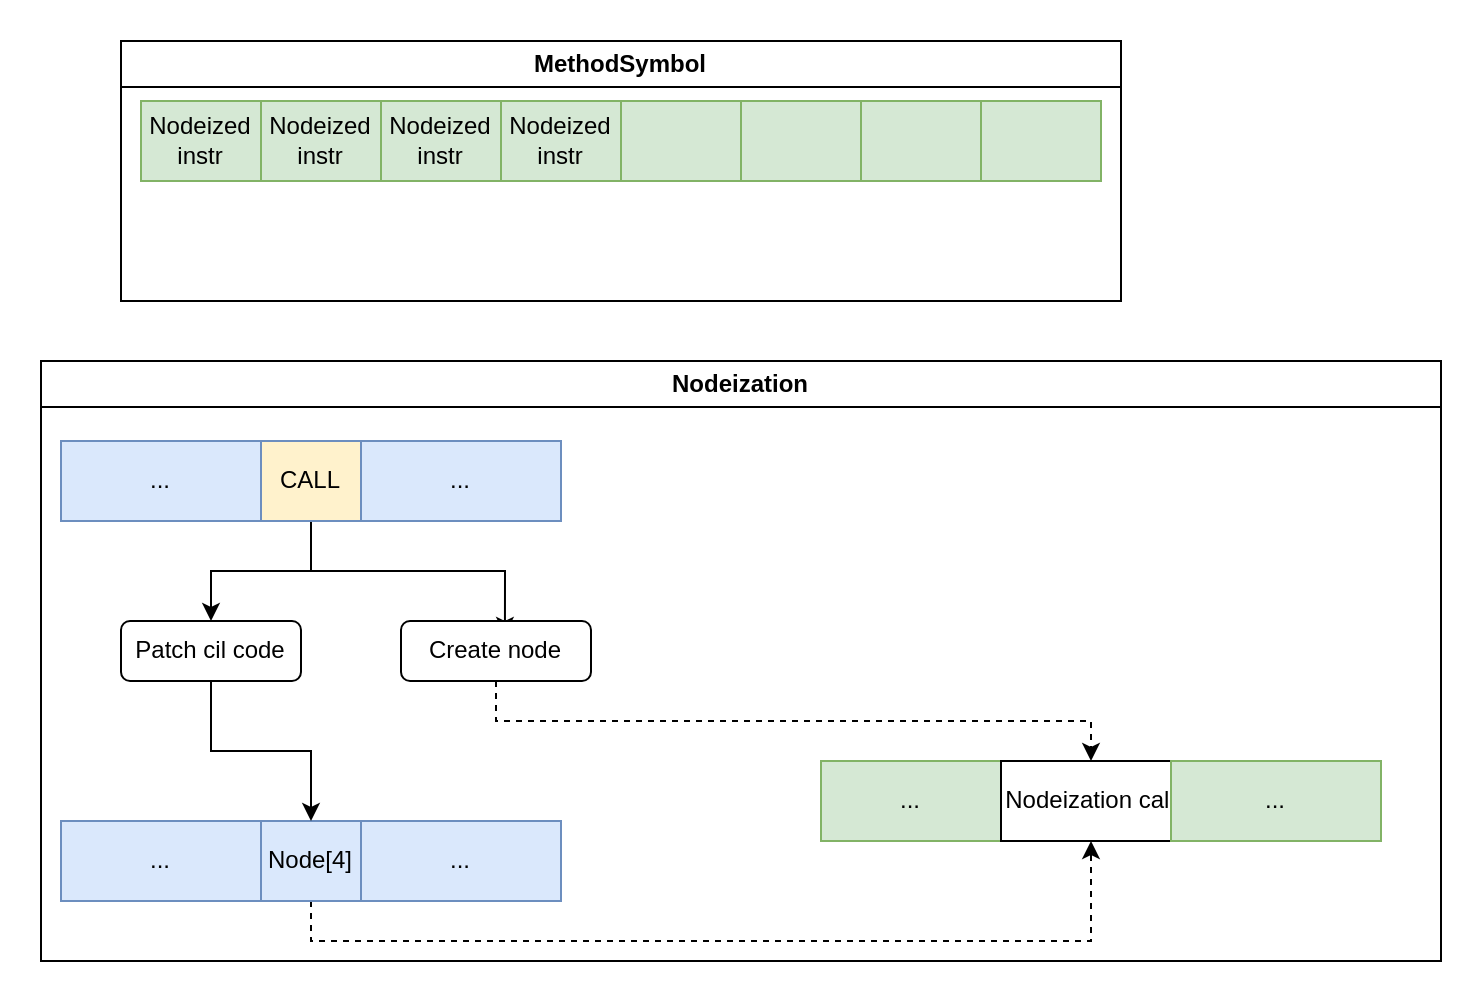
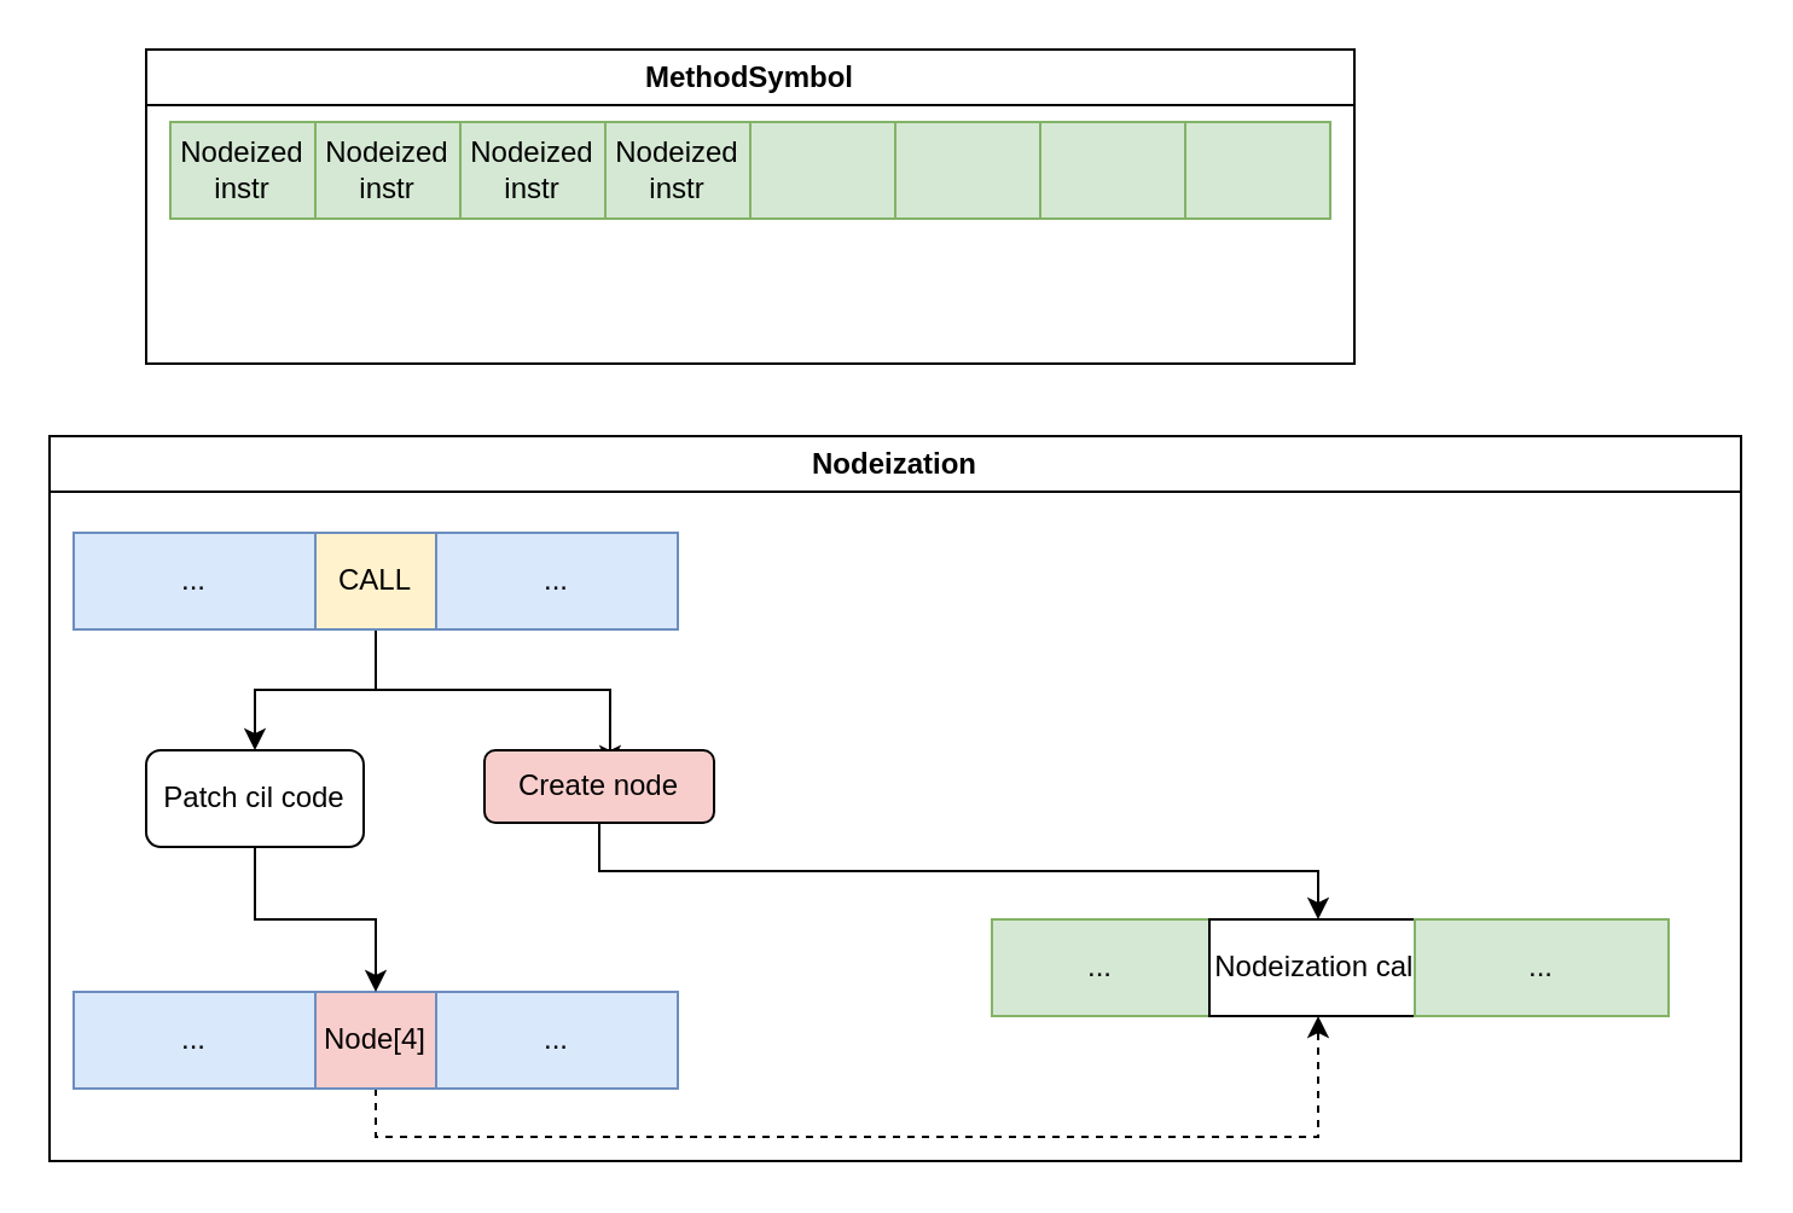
  <mxCell id="0" />
  <mxCell id="1" parent="0" />
  <mxCell id="2" value="MethodSymbol" style="swimlane;whiteSpace=wrap;html=1;" vertex="1" parent="1"><mxGeometry x="60" y="20" width="500" height="130" as="geometry" /></mxCell>
  <mxCell id="3" value="Nodeized instr" style="rounded=0;whiteSpace=wrap;html=1;fillColor=#d5e8d4;strokeColor=#82b366;" vertex="1" parent="1"><mxGeometry x="70" y="50" width="60" height="40" as="geometry" /></mxCell>
  <mxCell id="4" value="Nodeized instr" style="rounded=0;whiteSpace=wrap;html=1;fillColor=#d5e8d4;strokeColor=#82b366;" vertex="1" parent="1"><mxGeometry x="130" y="50" width="60" height="40" as="geometry" /></mxCell>
  <mxCell id="5" value="Nodeized instr" style="rounded=0;whiteSpace=wrap;html=1;fillColor=#d5e8d4;strokeColor=#82b366;" vertex="1" parent="1"><mxGeometry x="190" y="50" width="60" height="40" as="geometry" /></mxCell>
  <mxCell id="6" value="Nodeized instr" style="rounded=0;whiteSpace=wrap;html=1;fillColor=#d5e8d4;strokeColor=#82b366;" vertex="1" parent="1"><mxGeometry x="250" y="50" width="60" height="40" as="geometry" /></mxCell>
  <mxCell id="7" value="" style="rounded=0;whiteSpace=wrap;html=1;fillColor=#d5e8d4;strokeColor=#82b366;" vertex="1" parent="1"><mxGeometry x="490" y="50" width="60" height="40" as="geometry" /></mxCell>
  <mxCell id="8" value="" style="rounded=0;whiteSpace=wrap;html=1;fillColor=#d5e8d4;strokeColor=#82b366;" vertex="1" parent="1"><mxGeometry x="310" y="50" width="60" height="40" as="geometry" /></mxCell>
  <mxCell id="9" value="" style="rounded=0;whiteSpace=wrap;html=1;fillColor=#d5e8d4;strokeColor=#82b366;" vertex="1" parent="1"><mxGeometry x="430" y="50" width="60" height="40" as="geometry" /></mxCell>
  <mxCell id="10" value="" style="rounded=0;whiteSpace=wrap;html=1;fillColor=#d5e8d4;strokeColor=#82b366;" vertex="1" parent="1"><mxGeometry x="370" y="50" width="60" height="40" as="geometry" /></mxCell>
  <mxCell id="11" value="Nodeization" style="swimlane;whiteSpace=wrap;html=1;" vertex="1" parent="1"><mxGeometry y="180" width="700" height="300" as="geometry" x="20" /></mxCell>
  <mxCell id="12" value="..." style="rounded=0;whiteSpace=wrap;html=1;fillColor=#dae8fc;strokeColor=#6c8ebf;" vertex="1" parent="11"><mxGeometry x="10" y="40" width="100" height="40" as="geometry" /></mxCell>
  <mxCell id="13" style="edgeStyle=orthogonalEdgeStyle;rounded=0;orthogonalLoop=1;jettySize=auto;html=1;exitX=0.5;exitY=1;exitDx=0;exitDy=0;entryX=0.5;entryY=0;entryDx=0;entryDy=0;" edge="1" parent="11" source="15" target="27"><mxGeometry relative="1" as="geometry" /></mxCell>
  <mxCell id="14" style="edgeStyle=orthogonalEdgeStyle;rounded=0;orthogonalLoop=1;jettySize=auto;html=1;exitX=0.5;exitY=1;exitDx=0;exitDy=0;entryX=0.547;entryY=0.233;entryDx=0;entryDy=0;entryPerimeter=0;" edge="1" parent="11" source="15" target="25"><mxGeometry relative="1" as="geometry" /></mxCell>
  <mxCell id="15" value="CALL" style="rounded=0;whiteSpace=wrap;html=1;fillColor=#fff2cc;strokeColor=#6c8ebf;" vertex="1" parent="11"><mxGeometry x="110" y="40" width="50" height="40" as="geometry" /></mxCell>
  <mxCell id="16" value="..." style="rounded=0;whiteSpace=wrap;html=1;fillColor=#dae8fc;strokeColor=#6c8ebf;" vertex="1" parent="11"><mxGeometry x="160" y="40" width="100" height="40" as="geometry" /></mxCell>
  <mxCell id="17" value="..." style="rounded=0;whiteSpace=wrap;html=1;fillColor=#d5e8d4;strokeColor=#82b366;" vertex="1" parent="11"><mxGeometry x="390" y="200" width="90" height="40" as="geometry" /></mxCell>
  <mxCell id="18" value="Nodeization call" style="rounded=0;whiteSpace=wrap;html=1;" vertex="1" parent="11"><mxGeometry x="480" y="200" width="90" height="40" as="geometry" /></mxCell>
  <mxCell id="19" value="..." style="rounded=0;whiteSpace=wrap;html=1;fillColor=#d5e8d4;strokeColor=#82b366;" vertex="1" parent="11"><mxGeometry x="565" y="200" width="105" height="40" as="geometry" /></mxCell>
  <mxCell id="20" value="..." style="rounded=0;whiteSpace=wrap;html=1;fillColor=#dae8fc;strokeColor=#6c8ebf;" vertex="1" parent="11"><mxGeometry x="10" y="230" width="100" height="40" as="geometry" /></mxCell>
  <mxCell id="21" style="edgeStyle=orthogonalEdgeStyle;rounded=0;orthogonalLoop=1;jettySize=auto;html=1;exitX=0.5;exitY=1;exitDx=0;exitDy=0;entryX=0.5;entryY=1;entryDx=0;entryDy=0;dashed=1;" edge="1" parent="11" source="22" target="18"><mxGeometry relative="1" as="geometry" /></mxCell>
- <mxCell id="22" value="Node[4]" style="rounded=0;whiteSpace=wrap;html=1;fillColor=#dae8fc;strokeColor=#6c8ebf;" vertex="1" parent="11"><mxGeometry x="110" y="230" width="50" height="40" as="geometry" /></mxCell>
+ <mxCell id="22" value="Node[4]" style="rounded=0;whiteSpace=wrap;html=1;fillColor=#f8cecc;strokeColor=#6c8ebf;" vertex="1" parent="11"><mxGeometry x="110" y="230" width="50" height="40" as="geometry" /></mxCell>
  <mxCell id="23" value="..." style="rounded=0;whiteSpace=wrap;html=1;fillColor=#dae8fc;strokeColor=#6c8ebf;" vertex="1" parent="11"><mxGeometry x="160" y="230" width="100" height="40" as="geometry" /></mxCell>
- <mxCell id="24" style="edgeStyle=orthogonalEdgeStyle;rounded=0;orthogonalLoop=1;jettySize=auto;html=1;exitX=0.5;exitY=1;exitDx=0;exitDy=0;entryX=0.5;entryY=0;entryDx=0;entryDy=0;dashed=1;" edge="1" parent="11" source="25" target="18"><mxGeometry relative="1" as="geometry" /></mxCell>
- <mxCell id="25" value="Create node" style="rounded=1;whiteSpace=wrap;html=1;" vertex="1" parent="11"><mxGeometry x="180" y="130" width="95" height="30" as="geometry" /></mxCell>
+ <mxCell id="24" style="edgeStyle=orthogonalEdgeStyle;rounded=0;orthogonalLoop=1;jettySize=auto;html=1;exitX=0.5;exitY=1;exitDx=0;exitDy=0;entryX=0.5;entryY=0;entryDx=0;entryDy=0;" edge="1" parent="11" source="25" target="18"><mxGeometry relative="1" as="geometry" /></mxCell>
+ <mxCell id="25" value="Create node" style="rounded=1;whiteSpace=wrap;html=1;fillColor=#f8cecc;" vertex="1" parent="11"><mxGeometry x="180" y="130" width="95" height="30" as="geometry" /></mxCell>
  <mxCell id="26" style="edgeStyle=orthogonalEdgeStyle;rounded=0;orthogonalLoop=1;jettySize=auto;html=1;exitX=0.5;exitY=1;exitDx=0;exitDy=0;entryX=0.5;entryY=0;entryDx=0;entryDy=0;" edge="1" parent="11" source="27" target="22"><mxGeometry relative="1" as="geometry" /></mxCell>
- <mxCell id="27" value="Patch cil code" style="rounded=1;whiteSpace=wrap;html=1;" vertex="1" parent="11"><mxGeometry x="40" y="130" width="90" height="30" as="geometry" /></mxCell>
+ <mxCell id="27" value="Patch cil code" style="rounded=1;whiteSpace=wrap;html=1;" vertex="1" parent="11"><mxGeometry x="40" y="130" width="90" height="40" as="geometry" /></mxCell>
